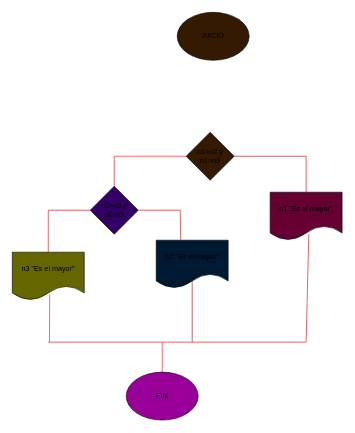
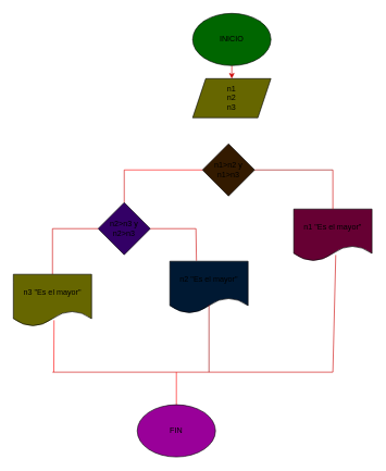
  <mxCell id="0" />
  <mxCell id="1" parent="0" />
- <mxCell id="3" value="INICIO" style="ellipse;whiteSpace=wrap;html=1;fillColor=#331a00;" vertex="1" parent="1"><mxGeometry x="295" y="20" width="120" height="80" as="geometry" /></mxCell>
+ <mxCell id="2" value="" style="edgeStyle=none;html=1;strokeColor=#CC0000;" edge="1" parent="1" source="3" target="4"><mxGeometry relative="1" as="geometry" /></mxCell>
+ <mxCell id="3" value="INICIO" style="ellipse;whiteSpace=wrap;html=1;fillColor=#006600;" vertex="1" parent="1"><mxGeometry x="295" y="20" width="120" height="80" as="geometry" /></mxCell>
+ <mxCell id="4" value="n1&lt;br&gt;n2&lt;br&gt;n3" style="shape=parallelogram;perimeter=parallelogramPerimeter;whiteSpace=wrap;html=1;fixedSize=1;fillColor=#666600;" vertex="1" parent="1"><mxGeometry x="295" y="120" width="120" height="60" as="geometry" /></mxCell>
  <mxCell id="5" value="n1&amp;gt;n2 y n1&amp;gt;n3" style="rhombus;whiteSpace=wrap;html=1;fillColor=#331A00;" vertex="1" parent="1"><mxGeometry x="310" y="220" width="80" height="80" as="geometry" /></mxCell>
  <mxCell id="6" value="" style="endArrow=none;html=1;exitX=1;exitY=0.5;exitDx=0;exitDy=0;strokeColor=#990000;" edge="1" parent="1" source="5"><mxGeometry width="50" height="50" relative="1" as="geometry"><mxPoint x="415" y="290" as="sourcePoint" /><mxPoint x="510" y="260" as="targetPoint" /></mxGeometry></mxCell>
  <mxCell id="7" value="" style="endArrow=none;html=1;entryX=0;entryY=0.5;entryDx=0;entryDy=0;fillColor=#FF3333;strokeColor=#FF0000;" edge="1" parent="1" target="5"><mxGeometry width="50" height="50" relative="1" as="geometry"><mxPoint x="190" y="260" as="sourcePoint" /><mxPoint x="260" y="280" as="targetPoint" /></mxGeometry></mxCell>
  <mxCell id="8" value="n1 &quot;Es el mayor&quot;" style="shape=document;whiteSpace=wrap;html=1;boundedLbl=1;fillColor=#660033;" vertex="1" parent="1"><mxGeometry x="450" y="320" width="120" height="80" as="geometry" /></mxCell>
  <mxCell id="9" value="" style="endArrow=none;html=1;exitX=0.5;exitY=0;exitDx=0;exitDy=0;strokeColor=#CC0000;" edge="1" parent="1" source="8"><mxGeometry width="50" height="50" relative="1" as="geometry"><mxPoint x="420" y="330" as="sourcePoint" /><mxPoint x="510" y="260" as="targetPoint" /></mxGeometry></mxCell>
  <mxCell id="10" value="" style="endArrow=none;html=1;exitX=0;exitY=0.5;exitDx=0;exitDy=0;strokeColor=#CC0000;" edge="1" parent="1" source="11"><mxGeometry width="50" height="50" relative="1" as="geometry"><mxPoint x="190" y="310" as="sourcePoint" /><mxPoint x="190" y="260" as="targetPoint" /></mxGeometry></mxCell>
  <mxCell id="11" value="n2&amp;gt;n3 y n2&amp;gt;n3" style="rhombus;whiteSpace=wrap;html=1;direction=south;fillColor=#330066;" vertex="1" parent="1"><mxGeometry x="150" y="310" width="80" height="80" as="geometry" /></mxCell>
  <mxCell id="12" value="" style="endArrow=none;html=1;exitX=0.5;exitY=0;exitDx=0;exitDy=0;strokeColor=#CC0000;" edge="1" parent="1" source="11"><mxGeometry width="50" height="50" relative="1" as="geometry"><mxPoint x="240" y="350" as="sourcePoint" /><mxPoint x="300" y="350" as="targetPoint" /></mxGeometry></mxCell>
  <mxCell id="13" value="" style="endArrow=none;html=1;exitX=0.34;exitY=-0.01;exitDx=0;exitDy=0;exitPerimeter=0;strokeColor=#CC0000;" edge="1" parent="1" source="14"><mxGeometry width="50" height="50" relative="1" as="geometry"><mxPoint x="300" y="410" as="sourcePoint" /><mxPoint x="300" y="350" as="targetPoint" /></mxGeometry></mxCell>
  <mxCell id="14" value="n2 &quot;Es el mayor&quot;" style="shape=document;whiteSpace=wrap;html=1;boundedLbl=1;fillColor=#001933;" vertex="1" parent="1"><mxGeometry x="260" y="400" width="120" height="80" as="geometry" /></mxCell>
  <mxCell id="15" value="" style="endArrow=none;html=1;entryX=0.5;entryY=1;entryDx=0;entryDy=0;fillColor=#CC0000;strokeColor=#CC0000;" edge="1" parent="1" target="11"><mxGeometry width="50" height="50" relative="1" as="geometry"><mxPoint x="80" y="350" as="sourcePoint" /><mxPoint x="130" y="350" as="targetPoint" /></mxGeometry></mxCell>
  <mxCell id="16" value="" style="endArrow=none;html=1;strokeColor=#CC0000;" edge="1" parent="1" source="17"><mxGeometry width="50" height="50" relative="1" as="geometry"><mxPoint x="80" y="420" as="sourcePoint" /><mxPoint x="80" y="350" as="targetPoint" /></mxGeometry></mxCell>
  <mxCell id="17" value="n3 &quot;Es el mayor&quot;" style="shape=document;whiteSpace=wrap;html=1;boundedLbl=1;fillColor=#666600;" vertex="1" parent="1"><mxGeometry x="20" y="420" width="120" height="80" as="geometry" /></mxCell>
  <mxCell id="18" value="" style="endArrow=none;html=1;entryX=0.52;entryY=0.88;entryDx=0;entryDy=0;entryPerimeter=0;strokeColor=#FF0000;" edge="1" parent="1" target="17"><mxGeometry width="50" height="50" relative="1" as="geometry"><mxPoint x="82" y="570" as="sourcePoint" /><mxPoint x="110" y="525" as="targetPoint" /></mxGeometry></mxCell>
  <mxCell id="19" value="" style="endArrow=none;html=1;entryX=0.5;entryY=0.84;entryDx=0;entryDy=0;entryPerimeter=0;strokeColor=#990000;" edge="1" parent="1" target="14"><mxGeometry width="50" height="50" relative="1" as="geometry"><mxPoint x="320" y="570" as="sourcePoint" /><mxPoint x="320" y="525" as="targetPoint" /></mxGeometry></mxCell>
  <mxCell id="20" value="" style="endArrow=none;html=1;entryX=0.537;entryY=0.88;entryDx=0;entryDy=0;entryPerimeter=0;strokeColor=#CC0000;" edge="1" parent="1" target="8"><mxGeometry width="50" height="50" relative="1" as="geometry"><mxPoint x="510" y="570" as="sourcePoint" /><mxPoint x="520" y="450" as="targetPoint" /></mxGeometry></mxCell>
  <mxCell id="21" value="" style="endArrow=none;html=1;strokeColor=#CC0000;" edge="1" parent="1"><mxGeometry width="50" height="50" relative="1" as="geometry"><mxPoint x="80" y="570" as="sourcePoint" /><mxPoint x="510" y="570" as="targetPoint" /></mxGeometry></mxCell>
  <mxCell id="22" value="" style="endArrow=none;html=1;strokeColor=#FF0000;" edge="1" parent="1" source="23"><mxGeometry width="50" height="50" relative="1" as="geometry"><mxPoint x="270" y="650" as="sourcePoint" /><mxPoint x="270" y="570" as="targetPoint" /></mxGeometry></mxCell>
  <mxCell id="23" value="FIN" style="ellipse;whiteSpace=wrap;html=1;fillColor=#990099;" vertex="1" parent="1"><mxGeometry x="210" y="620" width="120" height="80" as="geometry" /></mxCell>
